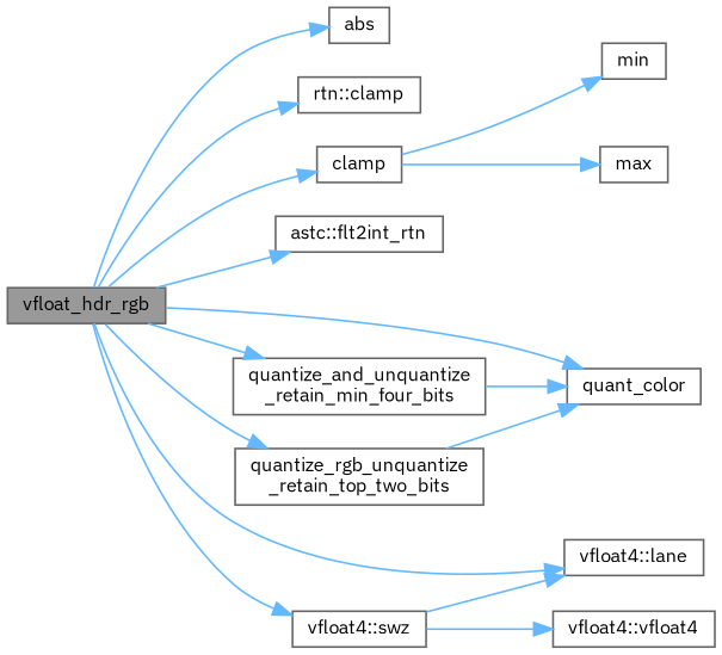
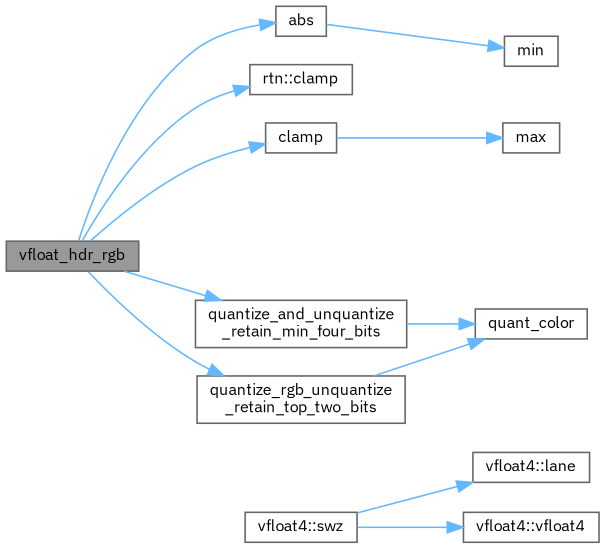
  digraph {
    fontname="IBM Plex Sans"
    rankdir=LR
    node [color=grey40 fillcolor=white fontname="IBM Plex Sans" fontsize=10 shape=box style=filled]
    edge [color=steelblue1 fontname="IBM Plex Sans" fontsize=10 labelfontname=Helvetica labelfontsize=10 style=solid]
    n1 [color=gray40 fillcolor=grey60 fontcolor=black height=0.2 label=vfloat_hdr_rgb width=0.4]
    n2 [height=0.2 label=abs width=0.4]
    n3 [height=0.2 label="rtn::clamp" width=0.4]
    n4 [height=0.2 label=clamp width=0.4]
-   n5 [height=0.2 label="astc::flt2int_rtn" width=0.4]
    n6 [height=0.2 label="vfloat4::lane" width=0.4]
    n7 [height=0.2 label=quant_color width=0.4]
    n8 [height=0.2 label="quantize_and_unquantize\l_retain_min_four_bits" width=0.4]
    n9 [height=0.2 label="quantize_rgb_unquantize\l_retain_top_two_bits" width=0.4]
    n10 [height=0.2 label="vfloat4::swz" width=0.4]
    n11 [height=0.2 label=max width=0.4]
    n12 [height=0.2 label=min width=0.4]
    n13 [height=0.2 label="vfloat4::vfloat4" width=0.4]
    n1 -> n2
    n1 -> n3
    n1 -> n4
-   n1 -> n5
-   n1 -> n6
-   n1 -> n7
    n1 -> n8
    n1 -> n9
-   n1 -> n10
    n4 -> n11
-   n4 -> n12
+   n2 -> n12
    n8 -> n7
    n9 -> n7
    n10 -> n6
    n10 -> n13
  }
